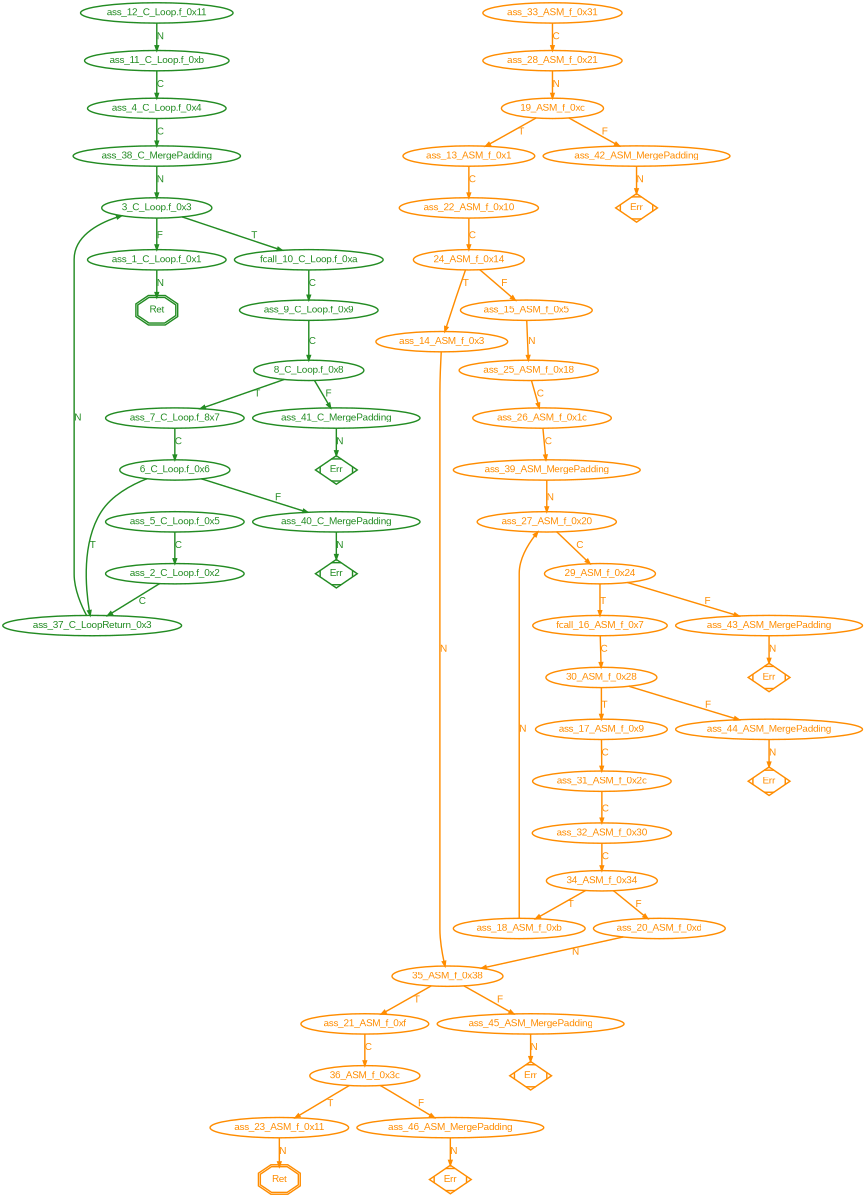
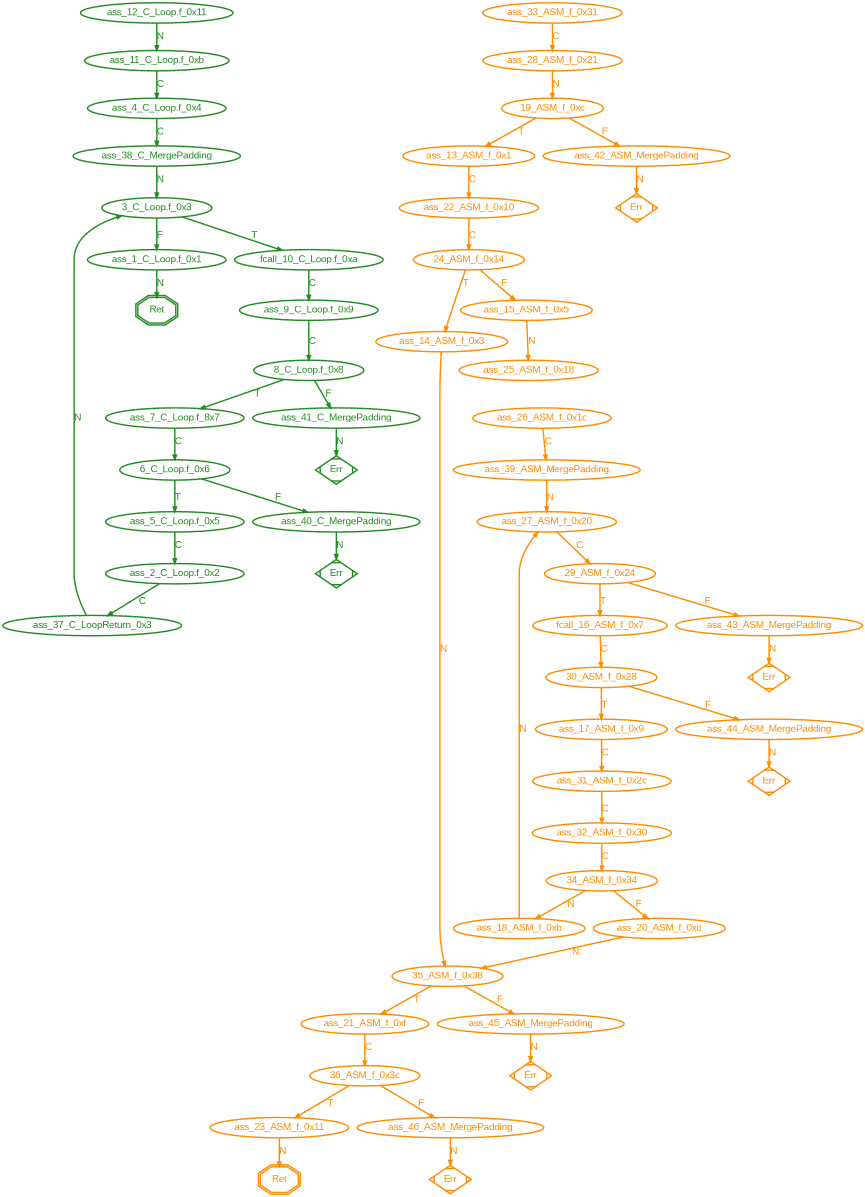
  digraph {
    node [color=darkorange fontcolor=darkorange fontname=Arial fontsize=20 penwidth=3]
    edge [color=darkorange fontcolor=darkorange fontname=Arial fontsize=20 penwidth=3]
    n1 [color=forestgreen fontcolor=forestgreen label="ass_1_C_Loop.f_0x1"]
    n2 [color=forestgreen fontcolor=forestgreen label=Ret shape=doubleoctagon]
    n3 [color=forestgreen fontcolor=forestgreen label="ass_2_C_Loop.f_0x2"]
    n4 [color=forestgreen fontcolor=forestgreen label=ass_37_C_LoopReturn_0x3]
    n5 [color=forestgreen fontcolor=forestgreen label="3_C_Loop.f_0x3"]
    n6 [color=forestgreen fontcolor=forestgreen label="fcall_10_C_Loop.f_0xa"]
    n7 [color=forestgreen fontcolor=forestgreen label="ass_9_C_Loop.f_0x9"]
    n8 [color=forestgreen fontcolor=forestgreen label="8_C_Loop.f_0x8"]
    n9 [color=forestgreen fontcolor=forestgreen label="ass_4_C_Loop.f_0x4"]
    n10 [color=forestgreen fontcolor=forestgreen label=ass_38_C_MergePadding]
    n11 [color=forestgreen fontcolor=forestgreen label="ass_5_C_Loop.f_0x5"]
    n12 [color=forestgreen fontcolor=forestgreen label="6_C_Loop.f_0x6"]
    n13 [color=forestgreen fontcolor=forestgreen label=ass_40_C_MergePadding]
    n14 [color=forestgreen fontcolor=forestgreen label=Err shape=Mdiamond]
    n15 [color=forestgreen fontcolor=forestgreen label="ass_7_C_Loop.f_8x7"]
    n16 [color=forestgreen fontcolor=forestgreen label=ass_41_C_MergePadding]
    n17 [color=forestgreen fontcolor=forestgreen label=Err shape=Mdiamond]
    n18 [color=forestgreen fontcolor=forestgreen label="ass_11_C_Loop.f_0xb"]
    n19 [color=forestgreen fontcolor=forestgreen label="ass_12_C_Loop.f_0x11"]
    n20 [label=ass_13_ASM_f_0x1]
    n21 [label=ass_22_ASM_f_0x10]
    n22 [label="24_ASM_f_0x14"]
    n23 [label=ass_14_ASM_f_0x3]
    n24 [label=ass_15_ASM_f_0x5]
    n25 [label="35_ASM_f_0x38"]
    n26 [label=ass_21_ASM_f_0xf]
    n27 [label=ass_45_ASM_MergePadding]
    n28 [label="36_ASM_f_0x3c"]
    n29 [label=Err shape=Mdiamond]
    n30 [label=ass_25_ASM_f_0x18]
    n31 [label=ass_26_ASM_f_0x1c]
    n32 [label=ass_39_ASM_MergePadding]
    n33 [label=fcall_16_ASM_f_0x7]
    n34 [label="30_ASM_f_0x28"]
    n35 [label=ass_17_ASM_f_0x9]
    n36 [label=ass_44_ASM_MergePadding]
    n37 [label=ass_31_ASM_f_0x2c]
    n38 [label=Err shape=Mdiamond]
    n39 [label=ass_32_ASM_f_0x30]
    n40 [label="34_ASM_f_0x34"]
    n41 [label=ass_18_ASM_f_0xb]
    n42 [label=ass_27_ASM_f_0x20]
    n43 [label="29_ASM_f_0x24"]
    n44 [label=ass_43_ASM_MergePadding]
    n45 [label="19_ASM_f_0xc"]
    n46 [label=ass_42_ASM_MergePadding]
    n47 [label=Err shape=Mdiamond]
    n48 [label=ass_20_ASM_f_0xd]
    n49 [label=ass_23_ASM_f_0x11]
    n50 [label=ass_46_ASM_MergePadding]
    n51 [label=Ret shape=doubleoctagon]
    n52 [label=Err shape=Mdiamond]
    n53 [label=Err shape=Mdiamond]
    n54 [label=ass_28_ASM_f_0x21]
    n55 [label=ass_33_ASM_f_0x31]
    n1 -> n2 [color=forestgreen fontcolor=forestgreen label=N]
    n3 -> n4 [color=forestgreen fontcolor=forestgreen label=C]
    n4 -> n5 [color=forestgreen fontcolor=forestgreen label=N]
    n5 -> n1 [color=forestgreen fontcolor=forestgreen label=F]
    n5 -> n6 [color=forestgreen fontcolor=forestgreen label=T]
    n6 -> n7 [color=forestgreen fontcolor=forestgreen label=C]
    n7 -> n8 [color=forestgreen fontcolor=forestgreen label=C]
    n8 -> n15 [color=forestgreen fontcolor=forestgreen label=T]
    n8 -> n16 [color=forestgreen fontcolor=forestgreen label=F]
    n9 -> n10 [color=forestgreen fontcolor=forestgreen label=C]
    n10 -> n5 [color=forestgreen fontcolor=forestgreen label=N]
    n11 -> n3 [color=forestgreen fontcolor=forestgreen label=C]
-   n12 -> n4 [color=forestgreen fontcolor=forestgreen label=T]
+   n12 -> n11 [color=forestgreen fontcolor=forestgreen label=T]
    n12 -> n13 [color=forestgreen fontcolor=forestgreen label=F]
    n13 -> n14 [color=forestgreen fontcolor=forestgreen label=N]
    n15 -> n12 [color=forestgreen fontcolor=forestgreen label=C]
    n16 -> n17 [color=forestgreen fontcolor=forestgreen label=N]
    n18 -> n9 [color=forestgreen fontcolor=forestgreen label=C]
    n19 -> n18 [color=forestgreen fontcolor=forestgreen label=N]
    n20 -> n21 [label=C]
    n21 -> n22 [label=C]
    n22 -> n23 [label=T]
    n22 -> n24 [label=F]
    n23 -> n25 [label=N]
    n24 -> n30 [label=N]
    n25 -> n26 [label=T]
    n25 -> n27 [label=F]
    n26 -> n28 [label=C]
    n27 -> n29 [label=N]
    n28 -> n49 [label=T]
    n28 -> n50 [label=F]
-   n30 -> n31 [label=C]
    n31 -> n32 [label=C]
    n32 -> n42 [label=N]
    n33 -> n34 [label=C]
    n34 -> n35 [label=T]
    n34 -> n36 [label=F]
    n35 -> n37 [label=C]
    n36 -> n38 [label=N]
    n37 -> n39 [label=C]
    n39 -> n40 [label=C]
-   n40 -> n41 [label=T]
+   n40 -> n41 [label=N]
    n40 -> n48 [label=F]
    n41 -> n42 [label=N]
    n42 -> n43 [label=C]
    n43 -> n33 [label=T]
    n43 -> n44 [label=F]
    n44 -> n53 [label=N]
    n45 -> n20 [label=T]
    n45 -> n46 [label=F]
    n46 -> n47 [label=N]
    n48 -> n25 [label=N]
    n49 -> n51 [label=N]
    n50 -> n52 [label=N]
    n54 -> n45 [label=N]
    n55 -> n54 [label=C]
  }
